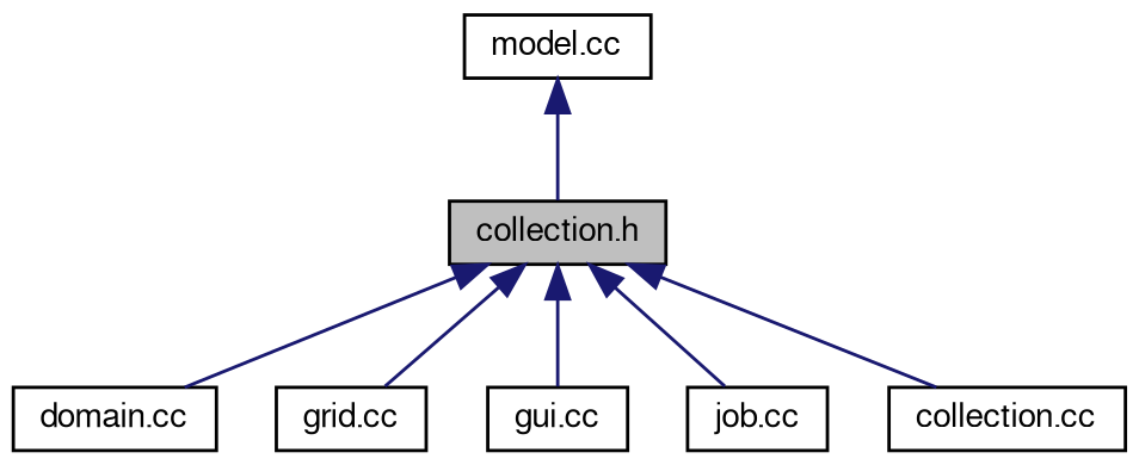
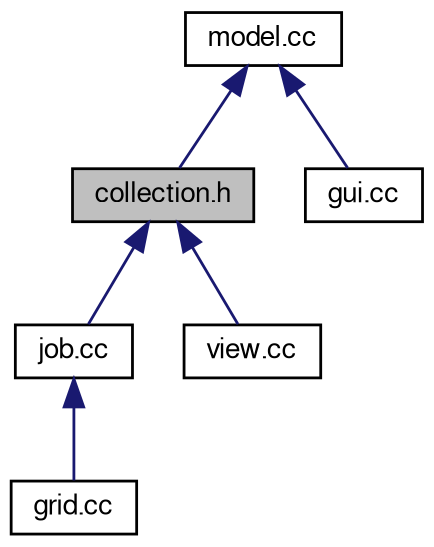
  digraph {
    node [color=black fillcolor=white fontname=FreeSans fontsize=10 shape=record style=filled]
    edge [color=midnightblue dir=back fontname=FreeSans fontsize=10 labelfontname=FreeSans labelfontsize=10 style=solid]
    n1 [fillcolor=grey75 fontcolor=black height=0.2 label="collection.h" width=0.4]
-   n2 [height=0.2 label="domain.cc" width=0.4]
    n3 [height=0.2 label="grid.cc" width=0.4]
    n4 [height=0.2 label="gui.cc" width=0.4]
    n5 [height=0.2 label="job.cc" width=0.4]
-   n6 [height=0.2 label="collection.cc" width=0.4]
+   n6 [height=0.2 label="view.cc" width=0.4]
    n7 [height=0.2 label="model.cc" width=0.4]
-   n1 -> n2
-   n1 -> n3
-   n1 -> n4
+   n5 -> n3
+   n7 -> n4
    n1 -> n5
    n1 -> n6
    n7 -> n1
  }
